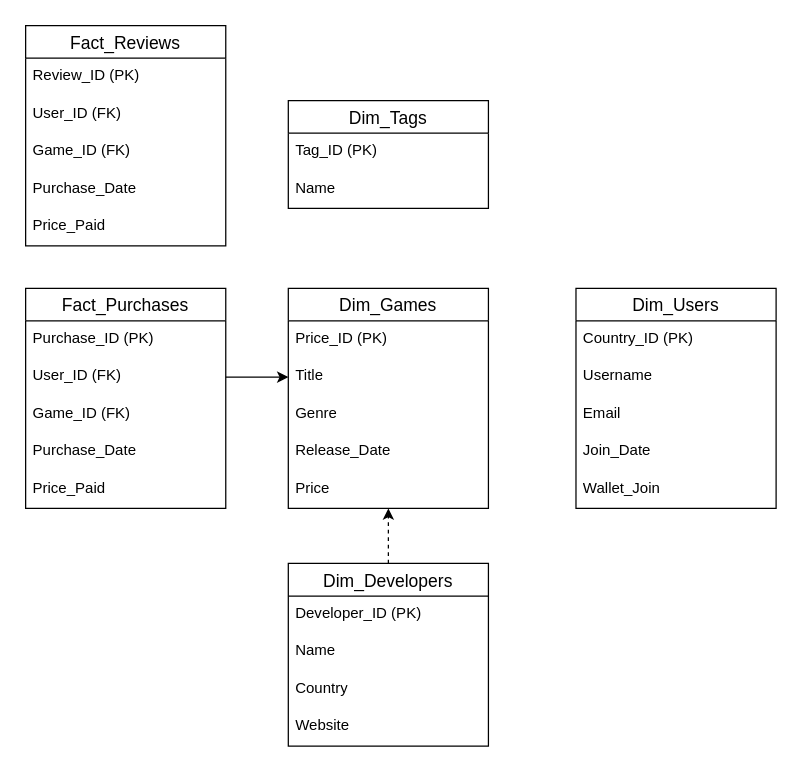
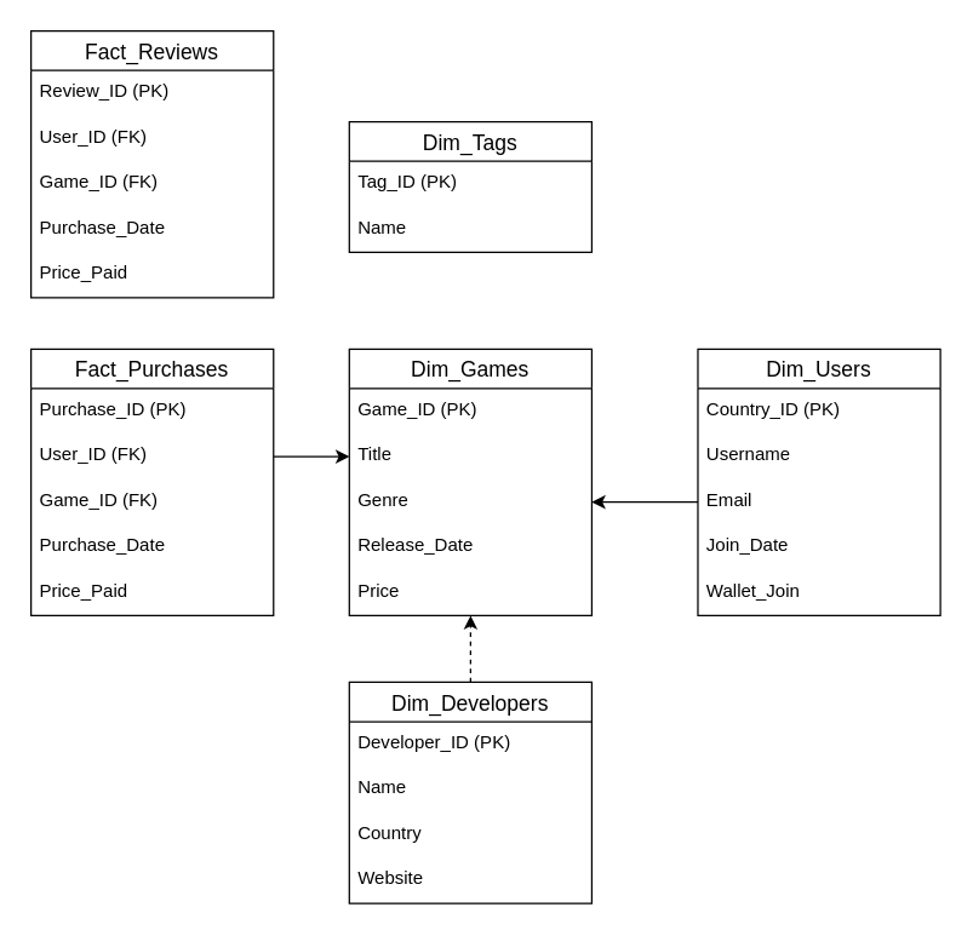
  <mxCell id="0" />
  <mxCell id="1" parent="0" />
  <mxCell id="2" value="Dim_Users" style="swimlane;fontStyle=0;childLayout=stackLayout;horizontal=1;startSize=26;horizontalStack=0;resizeParent=1;resizeParentMax=0;resizeLast=0;collapsible=1;marginBottom=0;align=center;fontSize=14;" vertex="1" parent="1"><mxGeometry x="460" y="230" width="160" height="176" as="geometry" /></mxCell>
  <mxCell id="3" value="Country_ID (PK)" style="text;strokeColor=none;fillColor=none;spacingLeft=4;spacingRight=4;overflow=hidden;rotatable=0;points=[[0,0.5],[1,0.5]];portConstraint=eastwest;fontSize=12;whiteSpace=wrap;html=1;" vertex="1" parent="2"><mxGeometry y="26" width="160" height="30" as="geometry" /></mxCell>
  <mxCell id="4" value="Username" style="text;strokeColor=none;fillColor=none;spacingLeft=4;spacingRight=4;overflow=hidden;rotatable=0;points=[[0,0.5],[1,0.5]];portConstraint=eastwest;fontSize=12;whiteSpace=wrap;html=1;" vertex="1" parent="2"><mxGeometry y="56" width="160" height="30" as="geometry" /></mxCell>
  <mxCell id="5" value="Email" style="text;strokeColor=none;fillColor=none;spacingLeft=4;spacingRight=4;overflow=hidden;rotatable=0;points=[[0,0.5],[1,0.5]];portConstraint=eastwest;fontSize=12;whiteSpace=wrap;html=1;" vertex="1" parent="2"><mxGeometry y="86" width="160" height="30" as="geometry" /></mxCell>
  <mxCell id="6" value="Join_Date" style="text;strokeColor=none;fillColor=none;spacingLeft=4;spacingRight=4;overflow=hidden;rotatable=0;points=[[0,0.5],[1,0.5]];portConstraint=eastwest;fontSize=12;whiteSpace=wrap;html=1;" vertex="1" parent="2"><mxGeometry y="116" width="160" height="30" as="geometry" /></mxCell>
  <mxCell id="7" value="Wallet_Join" style="text;strokeColor=none;fillColor=none;spacingLeft=4;spacingRight=4;overflow=hidden;rotatable=0;points=[[0,0.5],[1,0.5]];portConstraint=eastwest;fontSize=12;whiteSpace=wrap;html=1;" vertex="1" parent="2"><mxGeometry y="146" width="160" height="30" as="geometry" /></mxCell>
  <mxCell id="8" value="Dim_Games" style="swimlane;fontStyle=0;childLayout=stackLayout;horizontal=1;startSize=26;horizontalStack=0;resizeParent=1;resizeParentMax=0;resizeLast=0;collapsible=1;marginBottom=0;align=center;fontSize=14;" vertex="1" parent="1"><mxGeometry x="230" y="230" width="160" height="176" as="geometry" /></mxCell>
- <mxCell id="9" value="Price_ID (PK)" style="text;strokeColor=none;fillColor=none;spacingLeft=4;spacingRight=4;overflow=hidden;rotatable=0;points=[[0,0.5],[1,0.5]];portConstraint=eastwest;fontSize=12;whiteSpace=wrap;html=1;" vertex="1" parent="8"><mxGeometry y="26" width="160" height="30" as="geometry" /></mxCell>
+ <mxCell id="9" value="Game_ID (PK)" style="text;strokeColor=none;fillColor=none;spacingLeft=4;spacingRight=4;overflow=hidden;rotatable=0;points=[[0,0.5],[1,0.5]];portConstraint=eastwest;fontSize=12;whiteSpace=wrap;html=1;" vertex="1" parent="8"><mxGeometry y="26" width="160" height="30" as="geometry" /></mxCell>
  <mxCell id="10" value="Title" style="text;strokeColor=none;fillColor=none;spacingLeft=4;spacingRight=4;overflow=hidden;rotatable=0;points=[[0,0.5],[1,0.5]];portConstraint=eastwest;fontSize=12;whiteSpace=wrap;html=1;" vertex="1" parent="8"><mxGeometry y="56" width="160" height="30" as="geometry" /></mxCell>
  <mxCell id="11" value="Genre" style="text;strokeColor=none;fillColor=none;spacingLeft=4;spacingRight=4;overflow=hidden;rotatable=0;points=[[0,0.5],[1,0.5]];portConstraint=eastwest;fontSize=12;whiteSpace=wrap;html=1;" vertex="1" parent="8"><mxGeometry y="86" width="160" height="30" as="geometry" /></mxCell>
  <mxCell id="12" value="Release_Date" style="text;strokeColor=none;fillColor=none;spacingLeft=4;spacingRight=4;overflow=hidden;rotatable=0;points=[[0,0.5],[1,0.5]];portConstraint=eastwest;fontSize=12;whiteSpace=wrap;html=1;" vertex="1" parent="8"><mxGeometry y="116" width="160" height="30" as="geometry" /></mxCell>
  <mxCell id="13" value="Price" style="text;strokeColor=none;fillColor=none;spacingLeft=4;spacingRight=4;overflow=hidden;rotatable=0;points=[[0,0.5],[1,0.5]];portConstraint=eastwest;fontSize=12;whiteSpace=wrap;html=1;" vertex="1" parent="8"><mxGeometry y="146" width="160" height="30" as="geometry" /></mxCell>
  <mxCell id="14" style="edgeStyle=orthogonalEdgeStyle;rounded=0;orthogonalLoop=1;jettySize=auto;html=1;dashed=1;" edge="1" parent="1" source="15" target="8"><mxGeometry relative="1" as="geometry" /></mxCell>
  <mxCell id="15" value="Dim_Developers" style="swimlane;fontStyle=0;childLayout=stackLayout;horizontal=1;startSize=26;horizontalStack=0;resizeParent=1;resizeParentMax=0;resizeLast=0;collapsible=1;marginBottom=0;align=center;fontSize=14;" vertex="1" parent="1"><mxGeometry x="230" y="450" width="160" height="146" as="geometry" /></mxCell>
  <mxCell id="16" value="Developer_ID (PK)" style="text;strokeColor=none;fillColor=none;spacingLeft=4;spacingRight=4;overflow=hidden;rotatable=0;points=[[0,0.5],[1,0.5]];portConstraint=eastwest;fontSize=12;whiteSpace=wrap;html=1;" vertex="1" parent="15"><mxGeometry y="26" width="160" height="30" as="geometry" /></mxCell>
  <mxCell id="17" value="Name" style="text;strokeColor=none;fillColor=none;spacingLeft=4;spacingRight=4;overflow=hidden;rotatable=0;points=[[0,0.5],[1,0.5]];portConstraint=eastwest;fontSize=12;whiteSpace=wrap;html=1;" vertex="1" parent="15"><mxGeometry y="56" width="160" height="30" as="geometry" /></mxCell>
  <mxCell id="18" value="Country" style="text;strokeColor=none;fillColor=none;spacingLeft=4;spacingRight=4;overflow=hidden;rotatable=0;points=[[0,0.5],[1,0.5]];portConstraint=eastwest;fontSize=12;whiteSpace=wrap;html=1;" vertex="1" parent="15"><mxGeometry y="86" width="160" height="30" as="geometry" /></mxCell>
  <mxCell id="19" value="Website" style="text;strokeColor=none;fillColor=none;spacingLeft=4;spacingRight=4;overflow=hidden;rotatable=0;points=[[0,0.5],[1,0.5]];portConstraint=eastwest;fontSize=12;whiteSpace=wrap;html=1;" vertex="1" parent="15"><mxGeometry y="116" width="160" height="30" as="geometry" /></mxCell>
  <mxCell id="20" value="Fact_Purchases" style="swimlane;fontStyle=0;childLayout=stackLayout;horizontal=1;startSize=26;horizontalStack=0;resizeParent=1;resizeParentMax=0;resizeLast=0;collapsible=1;marginBottom=0;align=center;fontSize=14;" vertex="1" parent="1"><mxGeometry x="20" y="230" width="160" height="176" as="geometry" /></mxCell>
  <mxCell id="21" value="Purchase_ID (PK)" style="text;strokeColor=none;fillColor=none;spacingLeft=4;spacingRight=4;overflow=hidden;rotatable=0;points=[[0,0.5],[1,0.5]];portConstraint=eastwest;fontSize=12;whiteSpace=wrap;html=1;" vertex="1" parent="20"><mxGeometry y="26" width="160" height="30" as="geometry" /></mxCell>
  <mxCell id="22" value="User_ID (FK)" style="text;strokeColor=none;fillColor=none;spacingLeft=4;spacingRight=4;overflow=hidden;rotatable=0;points=[[0,0.5],[1,0.5]];portConstraint=eastwest;fontSize=12;whiteSpace=wrap;html=1;" vertex="1" parent="20"><mxGeometry y="56" width="160" height="30" as="geometry" /></mxCell>
  <mxCell id="23" value="Game_ID (FK)" style="text;strokeColor=none;fillColor=none;spacingLeft=4;spacingRight=4;overflow=hidden;rotatable=0;points=[[0,0.5],[1,0.5]];portConstraint=eastwest;fontSize=12;whiteSpace=wrap;html=1;" vertex="1" parent="20"><mxGeometry y="86" width="160" height="30" as="geometry" /></mxCell>
  <mxCell id="24" value="Purchase_Date" style="text;strokeColor=none;fillColor=none;spacingLeft=4;spacingRight=4;overflow=hidden;rotatable=0;points=[[0,0.5],[1,0.5]];portConstraint=eastwest;fontSize=12;whiteSpace=wrap;html=1;" vertex="1" parent="20"><mxGeometry y="116" width="160" height="30" as="geometry" /></mxCell>
  <mxCell id="25" value="Price_Paid" style="text;strokeColor=none;fillColor=none;spacingLeft=4;spacingRight=4;overflow=hidden;rotatable=0;points=[[0,0.5],[1,0.5]];portConstraint=eastwest;fontSize=12;whiteSpace=wrap;html=1;" vertex="1" parent="20"><mxGeometry y="146" width="160" height="30" as="geometry" /></mxCell>
  <mxCell id="26" value="Fact_Reviews" style="swimlane;fontStyle=0;childLayout=stackLayout;horizontal=1;startSize=26;horizontalStack=0;resizeParent=1;resizeParentMax=0;resizeLast=0;collapsible=1;marginBottom=0;align=center;fontSize=14;" vertex="1" parent="1"><mxGeometry x="20" y="20" width="160" height="176" as="geometry" /></mxCell>
  <mxCell id="27" value="Review_ID (PK)" style="text;strokeColor=none;fillColor=none;spacingLeft=4;spacingRight=4;overflow=hidden;rotatable=0;points=[[0,0.5],[1,0.5]];portConstraint=eastwest;fontSize=12;whiteSpace=wrap;html=1;" vertex="1" parent="26"><mxGeometry y="26" width="160" height="30" as="geometry" /></mxCell>
  <mxCell id="28" value="User_ID (FK)" style="text;strokeColor=none;fillColor=none;spacingLeft=4;spacingRight=4;overflow=hidden;rotatable=0;points=[[0,0.5],[1,0.5]];portConstraint=eastwest;fontSize=12;whiteSpace=wrap;html=1;" vertex="1" parent="26"><mxGeometry y="56" width="160" height="30" as="geometry" /></mxCell>
  <mxCell id="29" value="Game_ID (FK)" style="text;strokeColor=none;fillColor=none;spacingLeft=4;spacingRight=4;overflow=hidden;rotatable=0;points=[[0,0.5],[1,0.5]];portConstraint=eastwest;fontSize=12;whiteSpace=wrap;html=1;" vertex="1" parent="26"><mxGeometry y="86" width="160" height="30" as="geometry" /></mxCell>
  <mxCell id="30" value="Purchase_Date" style="text;strokeColor=none;fillColor=none;spacingLeft=4;spacingRight=4;overflow=hidden;rotatable=0;points=[[0,0.5],[1,0.5]];portConstraint=eastwest;fontSize=12;whiteSpace=wrap;html=1;" vertex="1" parent="26"><mxGeometry y="116" width="160" height="30" as="geometry" /></mxCell>
  <mxCell id="31" value="Price_Paid" style="text;strokeColor=none;fillColor=none;spacingLeft=4;spacingRight=4;overflow=hidden;rotatable=0;points=[[0,0.5],[1,0.5]];portConstraint=eastwest;fontSize=12;whiteSpace=wrap;html=1;" vertex="1" parent="26"><mxGeometry y="146" width="160" height="30" as="geometry" /></mxCell>
  <mxCell id="32" value="Dim_Tags" style="swimlane;fontStyle=0;childLayout=stackLayout;horizontal=1;startSize=26;horizontalStack=0;resizeParent=1;resizeParentMax=0;resizeLast=0;collapsible=1;marginBottom=0;align=center;fontSize=14;" vertex="1" parent="1"><mxGeometry x="230" y="80" width="160" height="86" as="geometry" /></mxCell>
  <mxCell id="33" value="Tag_ID (PK)" style="text;strokeColor=none;fillColor=none;spacingLeft=4;spacingRight=4;overflow=hidden;rotatable=0;points=[[0,0.5],[1,0.5]];portConstraint=eastwest;fontSize=12;whiteSpace=wrap;html=1;" vertex="1" parent="32"><mxGeometry y="26" width="160" height="30" as="geometry" /></mxCell>
  <mxCell id="34" value="Name" style="text;strokeColor=none;fillColor=none;spacingLeft=4;spacingRight=4;overflow=hidden;rotatable=0;points=[[0,0.5],[1,0.5]];portConstraint=eastwest;fontSize=12;whiteSpace=wrap;html=1;" vertex="1" parent="32"><mxGeometry y="56" width="160" height="30" as="geometry" /></mxCell>
+ <mxCell id="35" style="edgeStyle=orthogonalEdgeStyle;rounded=0;orthogonalLoop=1;jettySize=auto;html=1;entryX=1;entryY=0.5;entryDx=0;entryDy=0;" edge="1" parent="1" source="5" target="11"><mxGeometry relative="1" as="geometry" /></mxCell>
  <mxCell id="36" style="edgeStyle=orthogonalEdgeStyle;rounded=0;orthogonalLoop=1;jettySize=auto;html=1;entryX=0;entryY=0.5;entryDx=0;entryDy=0;" edge="1" parent="1" source="22" target="10"><mxGeometry relative="1" as="geometry" /></mxCell>
